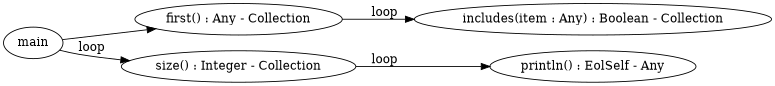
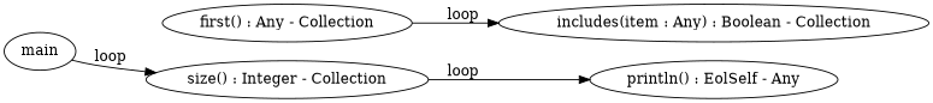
  strict digraph {
    rankdir=LR
    n1 [label=main]
    n2 [label="first() : Any - Collection"]
    n3 [label="size() : Integer - Collection"]
    n4 [label="includes(item : Any) : Boolean - Collection"]
    n5 [label="println() : EolSelf - Any"]
-   n1 -> n2
    n1 -> n3 [label=loop]
    n2 -> n4 [label=loop]
    n3 -> n5 [label=loop]
  }
